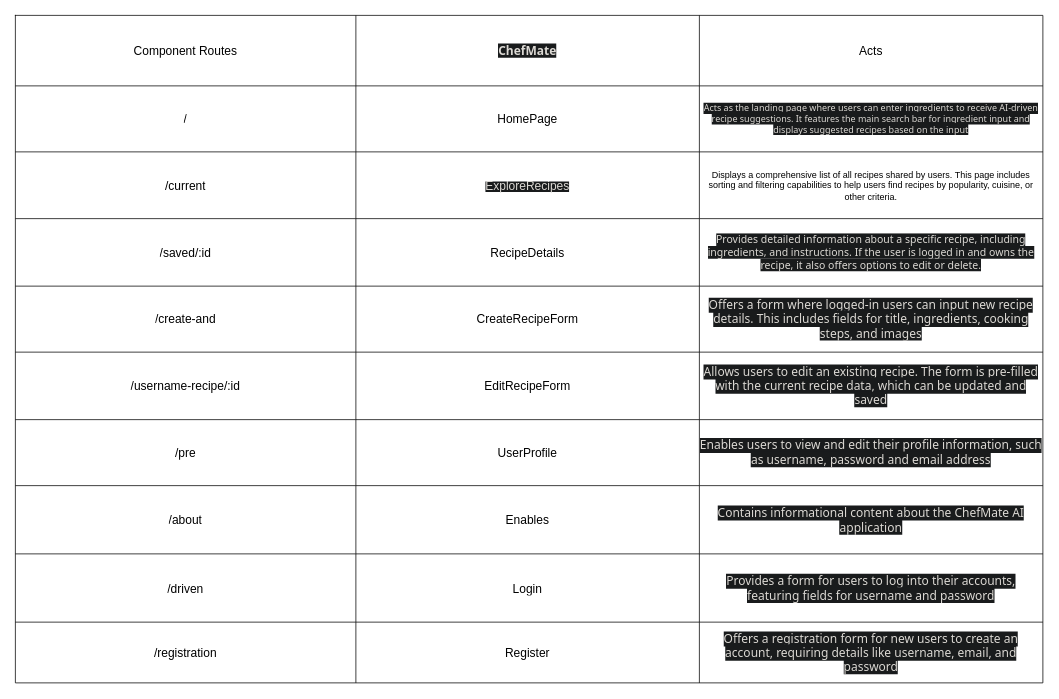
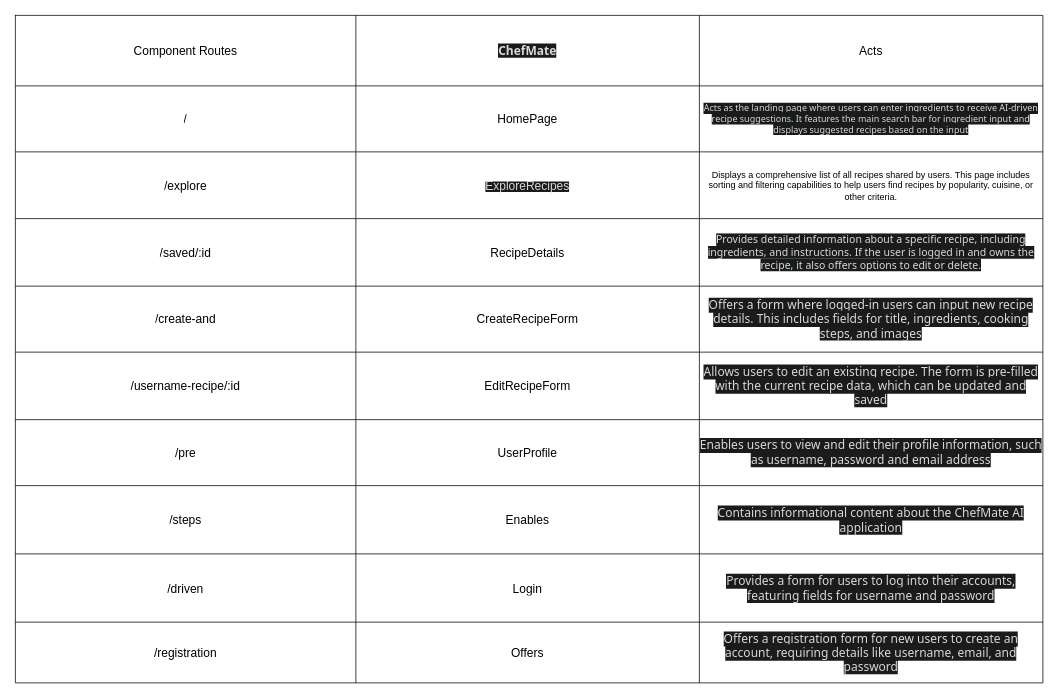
  <mxCell id="0" />
  <mxCell id="1" parent="0" />
  <mxCell id="2" value="" style="shape=table;html=1;whiteSpace=wrap;startSize=0;container=1;collapsible=0;childLayout=tableLayout;" vertex="1" parent="1"><mxGeometry x="20" y="20" width="1370" height="890" as="geometry" /></mxCell>
  <mxCell id="3" value="" style="shape=tableRow;horizontal=0;startSize=0;swimlaneHead=0;swimlaneBody=0;top=0;left=0;bottom=0;right=0;collapsible=0;dropTarget=0;fillColor=none;points=[[0,0.5],[1,0.5]];portConstraint=eastwest;" vertex="1" parent="2"><mxGeometry width="1370" height="94" as="geometry" /></mxCell>
  <mxCell id="4" value="&lt;font style=&quot;font-size: 16px;&quot;&gt;Component Routes&lt;/font&gt;" style="shape=partialRectangle;html=1;whiteSpace=wrap;connectable=0;fillColor=none;top=0;left=0;bottom=0;right=0;overflow=hidden;" vertex="1" parent="3"><mxGeometry width="454" height="94" as="geometry"><mxRectangle width="454" height="94" as="alternateBounds" /></mxGeometry></mxCell>
  <mxCell id="5" value="&lt;span style=&quot;border: 0px solid rgb(56, 61, 63); box-sizing: border-box; --tw-border-spacing-x: 0; --tw-border-spacing-y: 0; --tw-translate-x: 0; --tw-translate-y: 0; --tw-rotate: 0; --tw-skew-x: 0; --tw-skew-y: 0; --tw-scale-x: 1; --tw-scale-y: 1; --tw-pan-x: ; --tw-pan-y: ; --tw-pinch-zoom: ; --tw-scroll-snap-strictness: proximity; --tw-gradient-from-position: ; --tw-gradient-via-position: ; --tw-gradient-to-position: ; --tw-ordinal: ; --tw-slashed-zero: ; --tw-numeric-figure: ; --tw-numeric-spacing: ; --tw-numeric-fraction: ; --tw-ring-inset: ; --tw-ring-offset-width: 0px; --tw-ring-offset-color: #fff; --tw-ring-color: rgba(69,89,164,.5); --tw-ring-offset-shadow: 0 0 transparent; --tw-ring-shadow: 0 0 transparent; --tw-shadow: 0 0 transparent; --tw-shadow-colored: 0 0 transparent; --tw-blur: ; --tw-brightness: ; --tw-contrast: ; --tw-grayscale: ; --tw-hue-rotate: ; --tw-invert: ; --tw-saturate: ; --tw-sepia: ; --tw-drop-shadow: ; --tw-backdrop-blur: ; --tw-backdrop-brightness: ; --tw-backdrop-contrast: ; --tw-backdrop-grayscale: ; --tw-backdrop-hue-rotate: ; --tw-backdrop-invert: ; --tw-backdrop-opacity: ; --tw-backdrop-saturate: ; --tw-backdrop-sepia: ; --tw-contain-size: ; --tw-contain-layout: ; --tw-contain-paint: ; --tw-contain-style: ; --darkreader-bg--tw-ring-offset-width: 0px; --darkreader-bg--tw-ring-offset-color: #181a1b; --darkreader-bg--tw-ring-color: rgba(55, 71, 131, 0.5); --darkreader-bg--tw-ring-offset-shadow: 0 0 transparent; --darkreader-bg--tw-ring-shadow: 0 0 transparent; --darkreader-bg--tw-shadow: 0 0 transparent; font-weight: 600; color: rgb(220, 217, 212); font-family: Söhne, ui-sans-serif, system-ui, -apple-system, &amp;quot;Segoe UI&amp;quot;, Roboto, Ubuntu, Cantarell, &amp;quot;Noto Sans&amp;quot;, sans-serif, &amp;quot;Helvetica Neue&amp;quot;, Arial, &amp;quot;Apple Color Emoji&amp;quot;, &amp;quot;Segoe UI Emoji&amp;quot;, &amp;quot;Segoe UI Symbol&amp;quot;, &amp;quot;Noto Color Emoji&amp;quot;; font-size: 16px; text-align: left; background-color: rgb(25, 27, 28); scroll-behavior: auto !important;&quot;&gt;ChefMate&lt;/span&gt;" style="shape=partialRectangle;html=1;whiteSpace=wrap;connectable=0;fillColor=none;top=0;left=0;bottom=0;right=0;overflow=hidden;" vertex="1" parent="3"><mxGeometry x="454" width="458" height="94" as="geometry"><mxRectangle width="458" height="94" as="alternateBounds" /></mxGeometry></mxCell>
  <mxCell id="6" value="&lt;font style=&quot;font-size: 16px;&quot;&gt;Acts&lt;/font&gt;" style="shape=partialRectangle;html=1;whiteSpace=wrap;connectable=0;fillColor=none;top=0;left=0;bottom=0;right=0;overflow=hidden;" vertex="1" parent="3"><mxGeometry x="912" width="458" height="94" as="geometry"><mxRectangle width="458" height="94" as="alternateBounds" /></mxGeometry></mxCell>
  <mxCell id="7" value="" style="shape=tableRow;horizontal=0;startSize=0;swimlaneHead=0;swimlaneBody=0;top=0;left=0;bottom=0;right=0;collapsible=0;dropTarget=0;fillColor=none;points=[[0,0.5],[1,0.5]];portConstraint=eastwest;" vertex="1" parent="2"><mxGeometry y="94" width="1370" height="88" as="geometry" /></mxCell>
  <mxCell id="8" value="&lt;font style=&quot;font-size: 16px;&quot;&gt;/&lt;/font&gt;" style="shape=partialRectangle;html=1;whiteSpace=wrap;connectable=0;fillColor=none;top=0;left=0;bottom=0;right=0;overflow=hidden;" vertex="1" parent="7"><mxGeometry width="454" height="88" as="geometry"><mxRectangle width="454" height="88" as="alternateBounds" /></mxGeometry></mxCell>
  <mxCell id="9" value="&lt;font style=&quot;font-size: 16px;&quot;&gt;HomePage&lt;/font&gt;" style="shape=partialRectangle;html=1;whiteSpace=wrap;connectable=0;fillColor=none;top=0;left=0;bottom=0;right=0;overflow=hidden;" vertex="1" parent="7"><mxGeometry x="454" width="458" height="88" as="geometry"><mxRectangle width="458" height="88" as="alternateBounds" /></mxGeometry></mxCell>
  <mxCell id="10" value="&lt;span style=&quot;color: rgb(220, 217, 212); font-family: Söhne, ui-sans-serif, system-ui, -apple-system, &amp;quot;Segoe UI&amp;quot;, Roboto, Ubuntu, Cantarell, &amp;quot;Noto Sans&amp;quot;, sans-serif, &amp;quot;Helvetica Neue&amp;quot;, Arial, &amp;quot;Apple Color Emoji&amp;quot;, &amp;quot;Segoe UI Emoji&amp;quot;, &amp;quot;Segoe UI Symbol&amp;quot;, &amp;quot;Noto Color Emoji&amp;quot;; background-color: rgb(25, 27, 28);&quot;&gt;Acts as the landing page where users can enter ingredients to receive AI-driven recipe suggestions. It features the main search bar for ingredient input and displays suggested recipes based on the input&lt;/span&gt;" style="shape=partialRectangle;html=1;whiteSpace=wrap;connectable=0;fillColor=none;top=0;left=0;bottom=0;right=0;overflow=hidden;align=center;" vertex="1" parent="7"><mxGeometry x="912" width="458" height="88" as="geometry"><mxRectangle width="458" height="88" as="alternateBounds" /></mxGeometry></mxCell>
  <mxCell id="11" value="" style="shape=tableRow;horizontal=0;startSize=0;swimlaneHead=0;swimlaneBody=0;top=0;left=0;bottom=0;right=0;collapsible=0;dropTarget=0;fillColor=none;points=[[0,0.5],[1,0.5]];portConstraint=eastwest;" vertex="1" parent="2"><mxGeometry y="182" width="1370" height="89" as="geometry" /></mxCell>
- <mxCell id="12" value="&lt;font style=&quot;font-size: 16px;&quot;&gt;/current&lt;/font&gt;" style="shape=partialRectangle;html=1;whiteSpace=wrap;connectable=0;fillColor=none;top=0;left=0;bottom=0;right=0;overflow=hidden;" vertex="1" parent="11"><mxGeometry width="454" height="89" as="geometry"><mxRectangle width="454" height="89" as="alternateBounds" /></mxGeometry></mxCell>
+ <mxCell id="12" value="&lt;font style=&quot;font-size: 16px;&quot;&gt;/explore&lt;/font&gt;" style="shape=partialRectangle;html=1;whiteSpace=wrap;connectable=0;fillColor=none;top=0;left=0;bottom=0;right=0;overflow=hidden;" vertex="1" parent="11"><mxGeometry width="454" height="89" as="geometry"><mxRectangle width="454" height="89" as="alternateBounds" /></mxGeometry></mxCell>
  <mxCell id="13" value="&lt;span style=&quot;color: rgb(220, 217, 212); text-align: left; background-color: rgb(25, 27, 28);&quot;&gt;&lt;font style=&quot;font-size: 16px;&quot;&gt;ExploreRecipes&lt;/font&gt;&lt;/span&gt;" style="shape=partialRectangle;html=1;whiteSpace=wrap;connectable=0;fillColor=none;top=0;left=0;bottom=0;right=0;overflow=hidden;" vertex="1" parent="11"><mxGeometry x="454" width="458" height="89" as="geometry"><mxRectangle width="458" height="89" as="alternateBounds" /></mxGeometry></mxCell>
  <mxCell id="14" value="Displays a comprehensive list of all recipes shared by users. This page includes sorting and filtering capabilities to help users find recipes by popularity, cuisine, or other criteria." style="shape=partialRectangle;html=1;whiteSpace=wrap;connectable=0;fillColor=none;top=0;left=0;bottom=0;right=0;overflow=hidden;pointerEvents=1;" vertex="1" parent="11"><mxGeometry x="912" width="458" height="89" as="geometry"><mxRectangle width="458" height="89" as="alternateBounds" /></mxGeometry></mxCell>
  <mxCell id="15" style="shape=tableRow;horizontal=0;startSize=0;swimlaneHead=0;swimlaneBody=0;top=0;left=0;bottom=0;right=0;collapsible=0;dropTarget=0;fillColor=none;points=[[0,0.5],[1,0.5]];portConstraint=eastwest;" vertex="1" parent="2"><mxGeometry y="271" width="1370" height="90" as="geometry" /></mxCell>
  <mxCell id="16" value="&lt;span style=&quot;font-size: 16px;&quot;&gt;/saved/:id&lt;/span&gt;" style="shape=partialRectangle;html=1;whiteSpace=wrap;connectable=0;fillColor=none;top=0;left=0;bottom=0;right=0;overflow=hidden;" vertex="1" parent="15"><mxGeometry width="454" height="90" as="geometry"><mxRectangle width="454" height="90" as="alternateBounds" /></mxGeometry></mxCell>
  <mxCell id="17" value="&lt;font style=&quot;font-size: 16px;&quot;&gt;RecipeDetails&lt;/font&gt;" style="shape=partialRectangle;html=1;whiteSpace=wrap;connectable=0;fillColor=none;top=0;left=0;bottom=0;right=0;overflow=hidden;" vertex="1" parent="15"><mxGeometry x="454" width="458" height="90" as="geometry"><mxRectangle width="458" height="90" as="alternateBounds" /></mxGeometry></mxCell>
  <mxCell id="18" value="&lt;span style=&quot;color: rgb(220, 217, 212); font-family: Söhne, ui-sans-serif, system-ui, -apple-system, &amp;quot;Segoe UI&amp;quot;, Roboto, Ubuntu, Cantarell, &amp;quot;Noto Sans&amp;quot;, sans-serif, &amp;quot;Helvetica Neue&amp;quot;, Arial, &amp;quot;Apple Color Emoji&amp;quot;, &amp;quot;Segoe UI Emoji&amp;quot;, &amp;quot;Segoe UI Symbol&amp;quot;, &amp;quot;Noto Color Emoji&amp;quot;; font-style: normal; font-variant-ligatures: normal; font-variant-caps: normal; font-weight: 400; letter-spacing: normal; orphans: 2; text-align: left; text-indent: 0px; text-transform: none; widows: 2; word-spacing: 0px; -webkit-text-stroke-width: 0px; background-color: rgb(25, 27, 28); text-decoration-thickness: initial; text-decoration-style: initial; text-decoration-color: initial; float: none; display: inline !important;&quot;&gt;&lt;font style=&quot;font-size: 14px;&quot;&gt;Provides detailed information about a specific recipe, including ingredients, and instructions. If the user is logged in and owns the recipe, it also offers options to edit or delete.&lt;/font&gt;&lt;/span&gt;" style="shape=partialRectangle;html=1;whiteSpace=wrap;connectable=0;fillColor=none;top=0;left=0;bottom=0;right=0;overflow=hidden;pointerEvents=1;" vertex="1" parent="15"><mxGeometry x="912" width="458" height="90" as="geometry"><mxRectangle width="458" height="90" as="alternateBounds" /></mxGeometry></mxCell>
  <mxCell id="19" style="shape=tableRow;horizontal=0;startSize=0;swimlaneHead=0;swimlaneBody=0;top=0;left=0;bottom=0;right=0;collapsible=0;dropTarget=0;fillColor=none;points=[[0,0.5],[1,0.5]];portConstraint=eastwest;" vertex="1" parent="2"><mxGeometry y="361" width="1370" height="88" as="geometry" /></mxCell>
  <mxCell id="20" value="&lt;font style=&quot;font-size: 16px;&quot;&gt;/create-and&lt;/font&gt;" style="shape=partialRectangle;html=1;whiteSpace=wrap;connectable=0;fillColor=none;top=0;left=0;bottom=0;right=0;overflow=hidden;" vertex="1" parent="19"><mxGeometry width="454" height="88" as="geometry"><mxRectangle width="454" height="88" as="alternateBounds" /></mxGeometry></mxCell>
  <mxCell id="21" value="&lt;font style=&quot;font-size: 16px;&quot;&gt;CreateRecipeForm&lt;/font&gt;" style="shape=partialRectangle;html=1;whiteSpace=wrap;connectable=0;fillColor=none;top=0;left=0;bottom=0;right=0;overflow=hidden;" vertex="1" parent="19"><mxGeometry x="454" width="458" height="88" as="geometry"><mxRectangle width="458" height="88" as="alternateBounds" /></mxGeometry></mxCell>
  <mxCell id="22" value="&lt;span style=&quot;color: rgb(220, 217, 212); font-family: Söhne, ui-sans-serif, system-ui, -apple-system, &amp;quot;Segoe UI&amp;quot;, Roboto, Ubuntu, Cantarell, &amp;quot;Noto Sans&amp;quot;, sans-serif, &amp;quot;Helvetica Neue&amp;quot;, Arial, &amp;quot;Apple Color Emoji&amp;quot;, &amp;quot;Segoe UI Emoji&amp;quot;, &amp;quot;Segoe UI Symbol&amp;quot;, &amp;quot;Noto Color Emoji&amp;quot;; font-size: 16px; text-align: left; background-color: rgb(25, 27, 28);&quot;&gt;Offers a form where logged-in users can input new recipe details. This includes fields for title, ingredients, cooking steps, and images&lt;/span&gt;" style="shape=partialRectangle;html=1;whiteSpace=wrap;connectable=0;fillColor=none;top=0;left=0;bottom=0;right=0;overflow=hidden;pointerEvents=1;" vertex="1" parent="19"><mxGeometry x="912" width="458" height="88" as="geometry"><mxRectangle width="458" height="88" as="alternateBounds" /></mxGeometry></mxCell>
  <mxCell id="23" style="shape=tableRow;horizontal=0;startSize=0;swimlaneHead=0;swimlaneBody=0;top=0;left=0;bottom=0;right=0;collapsible=0;dropTarget=0;fillColor=none;points=[[0,0.5],[1,0.5]];portConstraint=eastwest;" vertex="1" parent="2"><mxGeometry y="449" width="1370" height="90" as="geometry" /></mxCell>
  <mxCell id="24" value="&lt;font style=&quot;font-size: 16px;&quot;&gt;/username-recipe/:id&lt;/font&gt;" style="shape=partialRectangle;html=1;whiteSpace=wrap;connectable=0;fillColor=none;top=0;left=0;bottom=0;right=0;overflow=hidden;" vertex="1" parent="23"><mxGeometry width="454" height="90" as="geometry"><mxRectangle width="454" height="90" as="alternateBounds" /></mxGeometry></mxCell>
  <mxCell id="25" value="&lt;font style=&quot;font-size: 16px;&quot;&gt;EditRecipeForm&lt;/font&gt;" style="shape=partialRectangle;html=1;whiteSpace=wrap;connectable=0;fillColor=none;top=0;left=0;bottom=0;right=0;overflow=hidden;" vertex="1" parent="23"><mxGeometry x="454" width="458" height="90" as="geometry"><mxRectangle width="458" height="90" as="alternateBounds" /></mxGeometry></mxCell>
  <mxCell id="26" value="&lt;span style=&quot;color: rgb(220, 217, 212); font-family: Söhne, ui-sans-serif, system-ui, -apple-system, &amp;quot;Segoe UI&amp;quot;, Roboto, Ubuntu, Cantarell, &amp;quot;Noto Sans&amp;quot;, sans-serif, &amp;quot;Helvetica Neue&amp;quot;, Arial, &amp;quot;Apple Color Emoji&amp;quot;, &amp;quot;Segoe UI Emoji&amp;quot;, &amp;quot;Segoe UI Symbol&amp;quot;, &amp;quot;Noto Color Emoji&amp;quot;; font-size: 16px; text-align: left; background-color: rgb(25, 27, 28);&quot;&gt;Allows users to edit an existing recipe. The form is pre-filled with the current recipe data, which can be updated and saved&lt;/span&gt;" style="shape=partialRectangle;html=1;whiteSpace=wrap;connectable=0;fillColor=none;top=0;left=0;bottom=0;right=0;overflow=hidden;pointerEvents=1;" vertex="1" parent="23"><mxGeometry x="912" width="458" height="90" as="geometry"><mxRectangle width="458" height="90" as="alternateBounds" /></mxGeometry></mxCell>
  <mxCell id="27" style="shape=tableRow;horizontal=0;startSize=0;swimlaneHead=0;swimlaneBody=0;top=0;left=0;bottom=0;right=0;collapsible=0;dropTarget=0;fillColor=none;points=[[0,0.5],[1,0.5]];portConstraint=eastwest;" vertex="1" parent="2"><mxGeometry y="539" width="1370" height="88" as="geometry" /></mxCell>
  <mxCell id="28" value="&lt;font style=&quot;font-size: 16px;&quot;&gt;/pre&lt;/font&gt;" style="shape=partialRectangle;html=1;whiteSpace=wrap;connectable=0;fillColor=none;top=0;left=0;bottom=0;right=0;overflow=hidden;" vertex="1" parent="27"><mxGeometry width="454" height="88" as="geometry"><mxRectangle width="454" height="88" as="alternateBounds" /></mxGeometry></mxCell>
  <mxCell id="29" value="&lt;font style=&quot;font-size: 16px;&quot;&gt;UserProfile&lt;/font&gt;" style="shape=partialRectangle;html=1;whiteSpace=wrap;connectable=0;fillColor=none;top=0;left=0;bottom=0;right=0;overflow=hidden;" vertex="1" parent="27"><mxGeometry x="454" width="458" height="88" as="geometry"><mxRectangle width="458" height="88" as="alternateBounds" /></mxGeometry></mxCell>
  <mxCell id="30" value="&lt;span style=&quot;color: rgb(220, 217, 212); font-family: Söhne, ui-sans-serif, system-ui, -apple-system, &amp;quot;Segoe UI&amp;quot;, Roboto, Ubuntu, Cantarell, &amp;quot;Noto Sans&amp;quot;, sans-serif, &amp;quot;Helvetica Neue&amp;quot;, Arial, &amp;quot;Apple Color Emoji&amp;quot;, &amp;quot;Segoe UI Emoji&amp;quot;, &amp;quot;Segoe UI Symbol&amp;quot;, &amp;quot;Noto Color Emoji&amp;quot;; font-size: 16px; text-align: left; background-color: rgb(25, 27, 28);&quot;&gt;Enables users to view and edit their profile information, such as username, password and email address&lt;/span&gt;" style="shape=partialRectangle;html=1;whiteSpace=wrap;connectable=0;fillColor=none;top=0;left=0;bottom=0;right=0;overflow=hidden;pointerEvents=1;" vertex="1" parent="27"><mxGeometry x="912" width="458" height="88" as="geometry"><mxRectangle width="458" height="88" as="alternateBounds" /></mxGeometry></mxCell>
  <mxCell id="31" style="shape=tableRow;horizontal=0;startSize=0;swimlaneHead=0;swimlaneBody=0;top=0;left=0;bottom=0;right=0;collapsible=0;dropTarget=0;fillColor=none;points=[[0,0.5],[1,0.5]];portConstraint=eastwest;" vertex="1" parent="2"><mxGeometry y="627" width="1370" height="91" as="geometry" /></mxCell>
- <mxCell id="32" value="&lt;font style=&quot;font-size: 16px;&quot;&gt;/about&lt;/font&gt;" style="shape=partialRectangle;html=1;whiteSpace=wrap;connectable=0;fillColor=none;top=0;left=0;bottom=0;right=0;overflow=hidden;" vertex="1" parent="31"><mxGeometry width="454" height="91" as="geometry"><mxRectangle width="454" height="91" as="alternateBounds" /></mxGeometry></mxCell>
+ <mxCell id="32" value="&lt;font style=&quot;font-size: 16px;&quot;&gt;/steps&lt;/font&gt;" style="shape=partialRectangle;html=1;whiteSpace=wrap;connectable=0;fillColor=none;top=0;left=0;bottom=0;right=0;overflow=hidden;" vertex="1" parent="31"><mxGeometry width="454" height="91" as="geometry"><mxRectangle width="454" height="91" as="alternateBounds" /></mxGeometry></mxCell>
  <mxCell id="33" value="&lt;font style=&quot;font-size: 16px;&quot;&gt;Enables&lt;/font&gt;" style="shape=partialRectangle;html=1;whiteSpace=wrap;connectable=0;fillColor=none;top=0;left=0;bottom=0;right=0;overflow=hidden;" vertex="1" parent="31"><mxGeometry x="454" width="458" height="91" as="geometry"><mxRectangle width="458" height="91" as="alternateBounds" /></mxGeometry></mxCell>
  <mxCell id="34" value="&lt;span style=&quot;color: rgb(220, 217, 212); font-family: Söhne, ui-sans-serif, system-ui, -apple-system, &amp;quot;Segoe UI&amp;quot;, Roboto, Ubuntu, Cantarell, &amp;quot;Noto Sans&amp;quot;, sans-serif, &amp;quot;Helvetica Neue&amp;quot;, Arial, &amp;quot;Apple Color Emoji&amp;quot;, &amp;quot;Segoe UI Emoji&amp;quot;, &amp;quot;Segoe UI Symbol&amp;quot;, &amp;quot;Noto Color Emoji&amp;quot;; font-size: 16px; text-align: left; background-color: rgb(25, 27, 28);&quot;&gt;Contains informational content about the ChefMate AI application&lt;/span&gt;" style="shape=partialRectangle;html=1;whiteSpace=wrap;connectable=0;fillColor=none;top=0;left=0;bottom=0;right=0;overflow=hidden;pointerEvents=1;" vertex="1" parent="31"><mxGeometry x="912" width="458" height="91" as="geometry"><mxRectangle width="458" height="91" as="alternateBounds" /></mxGeometry></mxCell>
  <mxCell id="35" style="shape=tableRow;horizontal=0;startSize=0;swimlaneHead=0;swimlaneBody=0;top=0;left=0;bottom=0;right=0;collapsible=0;dropTarget=0;fillColor=none;points=[[0,0.5],[1,0.5]];portConstraint=eastwest;" vertex="1" parent="2"><mxGeometry y="718" width="1370" height="91" as="geometry" /></mxCell>
  <mxCell id="36" value="&lt;font style=&quot;font-size: 16px;&quot;&gt;/driven&lt;/font&gt;" style="shape=partialRectangle;html=1;whiteSpace=wrap;connectable=0;fillColor=none;top=0;left=0;bottom=0;right=0;overflow=hidden;" vertex="1" parent="35"><mxGeometry width="454" height="91" as="geometry"><mxRectangle width="454" height="91" as="alternateBounds" /></mxGeometry></mxCell>
  <mxCell id="37" value="&lt;font style=&quot;font-size: 16px;&quot;&gt;Login&lt;/font&gt;" style="shape=partialRectangle;html=1;whiteSpace=wrap;connectable=0;fillColor=none;top=0;left=0;bottom=0;right=0;overflow=hidden;" vertex="1" parent="35"><mxGeometry x="454" width="458" height="91" as="geometry"><mxRectangle width="458" height="91" as="alternateBounds" /></mxGeometry></mxCell>
  <mxCell id="38" value="&lt;span style=&quot;color: rgb(220, 217, 212); font-family: Söhne, ui-sans-serif, system-ui, -apple-system, &amp;quot;Segoe UI&amp;quot;, Roboto, Ubuntu, Cantarell, &amp;quot;Noto Sans&amp;quot;, sans-serif, &amp;quot;Helvetica Neue&amp;quot;, Arial, &amp;quot;Apple Color Emoji&amp;quot;, &amp;quot;Segoe UI Emoji&amp;quot;, &amp;quot;Segoe UI Symbol&amp;quot;, &amp;quot;Noto Color Emoji&amp;quot;; font-size: 16px; text-align: left; background-color: rgb(25, 27, 28);&quot;&gt;Provides a form for users to log into their accounts, featuring fields for username and password&lt;/span&gt;" style="shape=partialRectangle;html=1;whiteSpace=wrap;connectable=0;fillColor=none;top=0;left=0;bottom=0;right=0;overflow=hidden;pointerEvents=1;" vertex="1" parent="35"><mxGeometry x="912" width="458" height="91" as="geometry"><mxRectangle width="458" height="91" as="alternateBounds" /></mxGeometry></mxCell>
  <mxCell id="39" style="shape=tableRow;horizontal=0;startSize=0;swimlaneHead=0;swimlaneBody=0;top=0;left=0;bottom=0;right=0;collapsible=0;dropTarget=0;fillColor=none;points=[[0,0.5],[1,0.5]];portConstraint=eastwest;" vertex="1" parent="2"><mxGeometry y="809" width="1370" height="81" as="geometry" /></mxCell>
  <mxCell id="40" value="&lt;font style=&quot;font-size: 16px;&quot;&gt;/registration&lt;/font&gt;" style="shape=partialRectangle;html=1;whiteSpace=wrap;connectable=0;fillColor=none;top=0;left=0;bottom=0;right=0;overflow=hidden;" vertex="1" parent="39"><mxGeometry width="454" height="81" as="geometry"><mxRectangle width="454" height="81" as="alternateBounds" /></mxGeometry></mxCell>
- <mxCell id="41" value="&lt;font style=&quot;font-size: 16px;&quot;&gt;Register&lt;/font&gt;" style="shape=partialRectangle;html=1;whiteSpace=wrap;connectable=0;fillColor=none;top=0;left=0;bottom=0;right=0;overflow=hidden;" vertex="1" parent="39"><mxGeometry x="454" width="458" height="81" as="geometry"><mxRectangle width="458" height="81" as="alternateBounds" /></mxGeometry></mxCell>
+ <mxCell id="41" value="&lt;font style=&quot;font-size: 16px;&quot;&gt;Offers&lt;/font&gt;" style="shape=partialRectangle;html=1;whiteSpace=wrap;connectable=0;fillColor=none;top=0;left=0;bottom=0;right=0;overflow=hidden;" vertex="1" parent="39"><mxGeometry x="454" width="458" height="81" as="geometry"><mxRectangle width="458" height="81" as="alternateBounds" /></mxGeometry></mxCell>
  <mxCell id="42" value="&lt;span style=&quot;color: rgb(220, 217, 212); font-family: Söhne, ui-sans-serif, system-ui, -apple-system, &amp;quot;Segoe UI&amp;quot;, Roboto, Ubuntu, Cantarell, &amp;quot;Noto Sans&amp;quot;, sans-serif, &amp;quot;Helvetica Neue&amp;quot;, Arial, &amp;quot;Apple Color Emoji&amp;quot;, &amp;quot;Segoe UI Emoji&amp;quot;, &amp;quot;Segoe UI Symbol&amp;quot;, &amp;quot;Noto Color Emoji&amp;quot;; font-size: 16px; text-align: left; background-color: rgb(25, 27, 28);&quot;&gt;Offers a registration form for new users to create an account, requiring details like username, email, and password&lt;/span&gt;" style="shape=partialRectangle;html=1;whiteSpace=wrap;connectable=0;fillColor=none;top=0;left=0;bottom=0;right=0;overflow=hidden;pointerEvents=1;" vertex="1" parent="39"><mxGeometry x="912" width="458" height="81" as="geometry"><mxRectangle width="458" height="81" as="alternateBounds" /></mxGeometry></mxCell>
